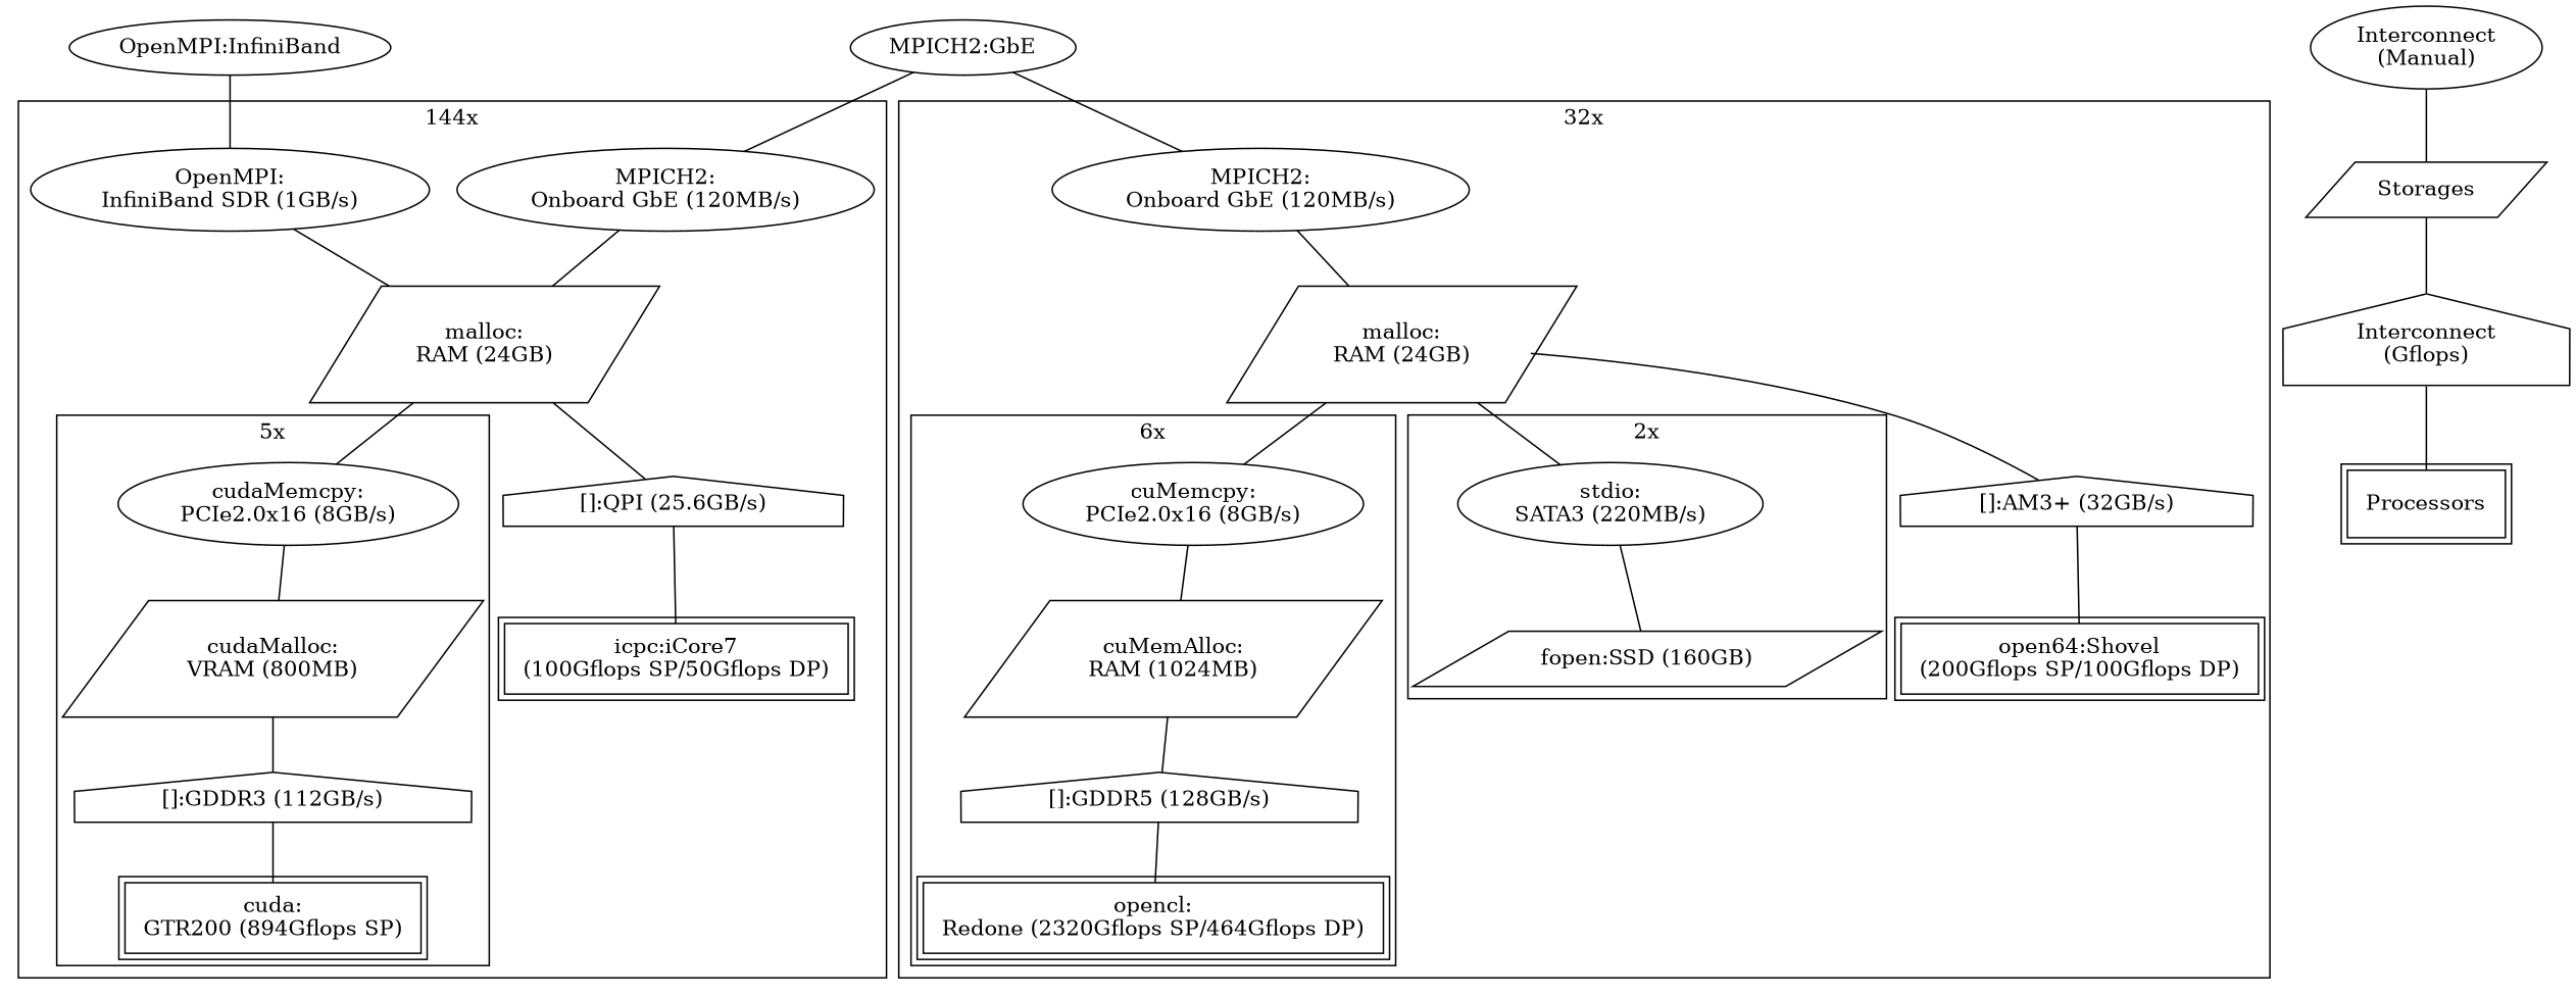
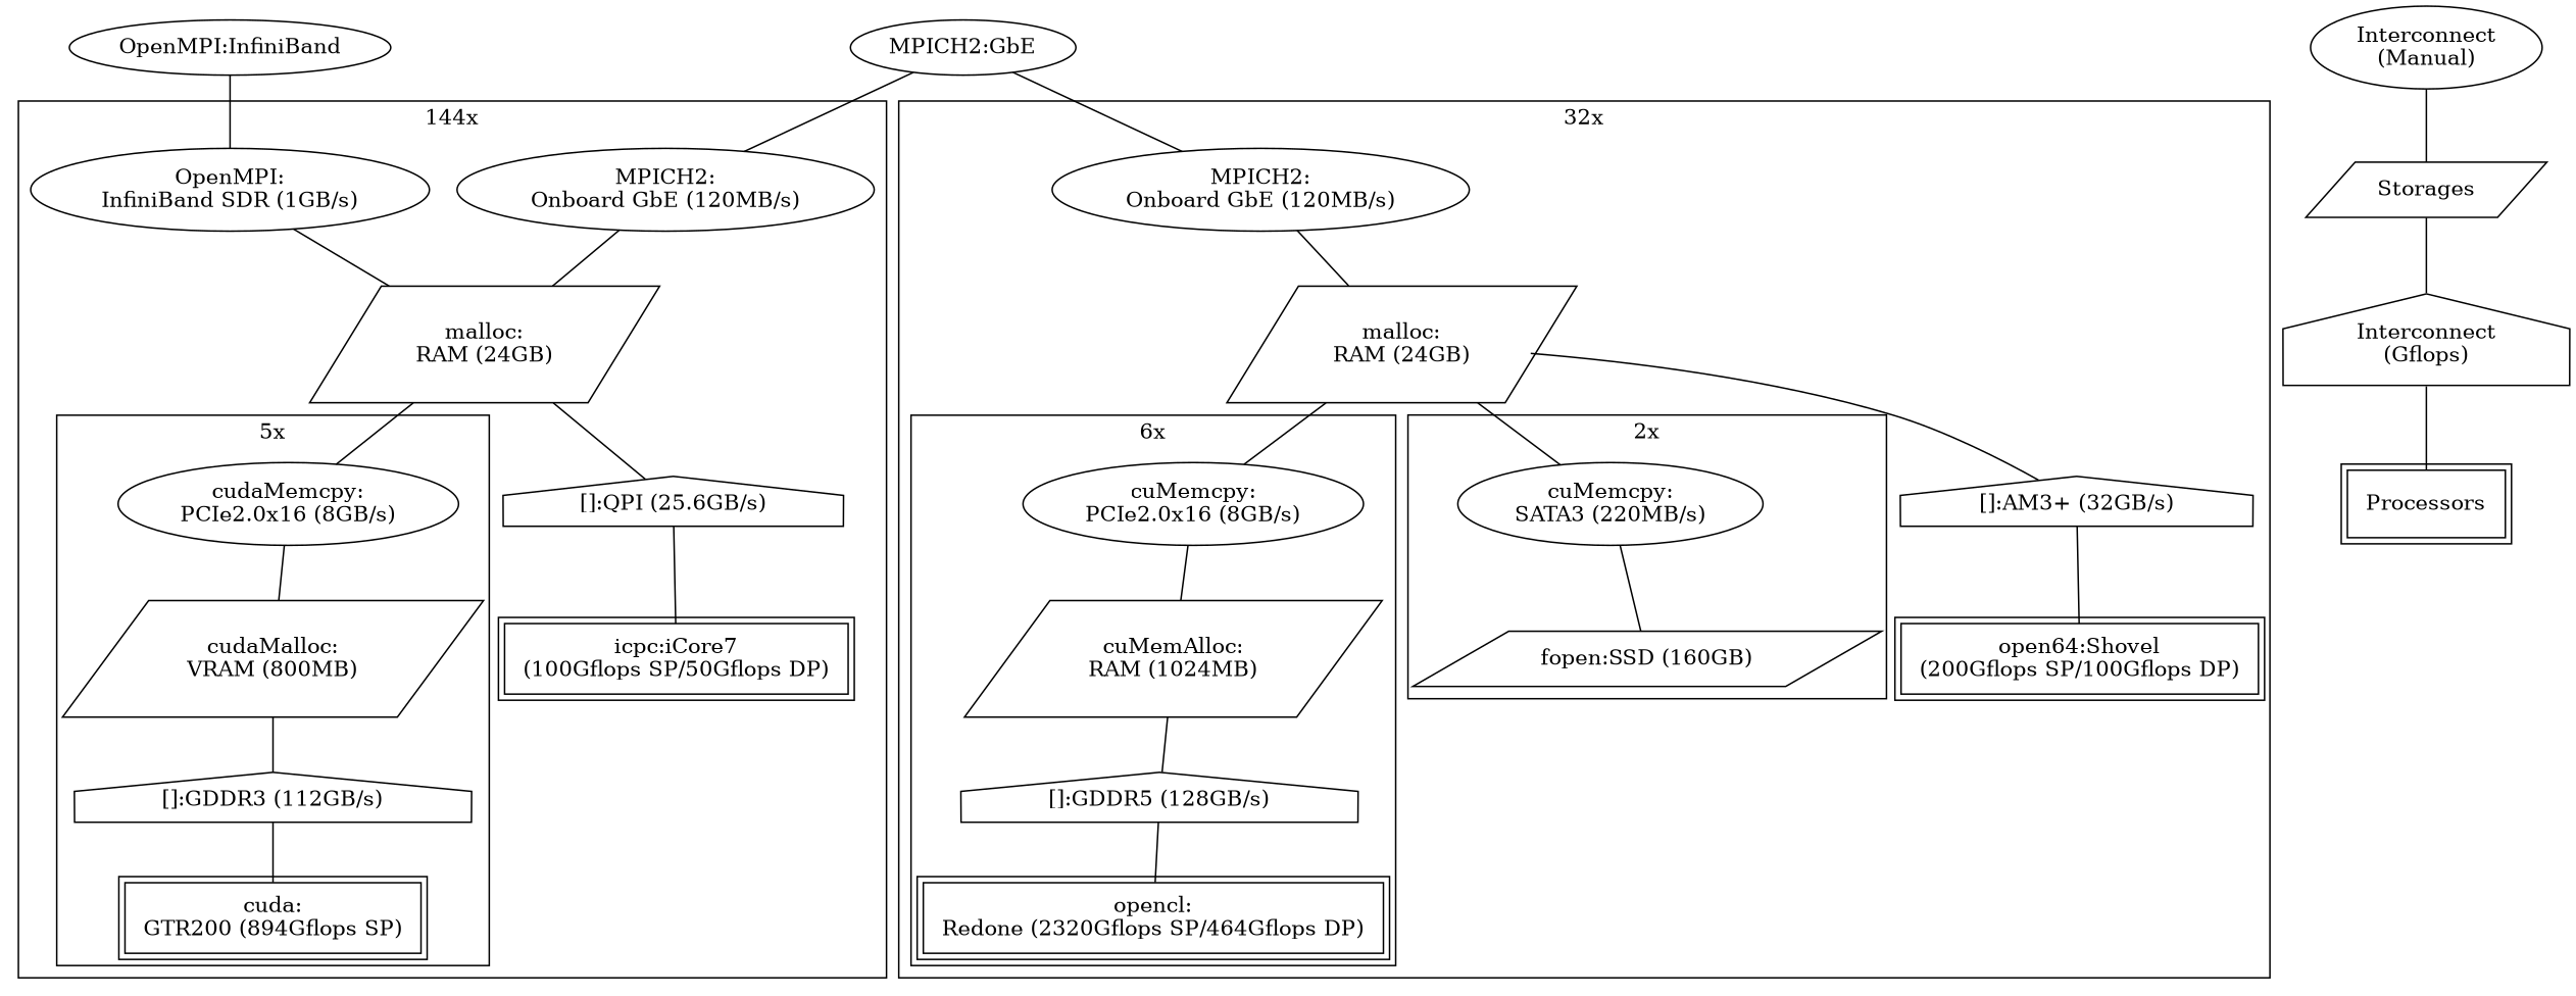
  graph {
    n1 [label="cudaMemcpy:\nPCIe2.0x16 (8GB/s)"]
    n2 [label="cudaMalloc:\nVRAM (800MB)" shape=parallelogram]
    n3 [label="[]:GDDR3 (112GB/s)" shape=house]
    n4 [label="cuda:\nGTR200 (894Gflops SP)" peripheries=2 shape=box]
    n5 [label="OpenMPI:\nInfiniBand SDR (1GB/s)"]
    n6 [label="malloc:\nRAM (24GB)" shape=parallelogram]
    n7 [label="MPICH2:\nOnboard GbE (120MB/s)"]
    n8 [label="[]:QPI (25.6GB/s)" shape=house]
    n9 [label="icpc:iCore7\n(100Gflops SP/50Gflops DP)" peripheries=2 shape=box]
    n10 [label="cuMemcpy:\nPCIe2.0x16 (8GB/s)"]
    n11 [label="cuMemAlloc:\nRAM (1024MB)" shape=parallelogram]
    n12 [label="[]:GDDR5 (128GB/s)" shape=house]
    n13 [label="opencl:\nRedone (2320Gflops SP/464Gflops DP)" peripheries=2 shape=box]
-   n14 [label="stdio:\nSATA3 (220MB/s)"]
+   n14 [label="cuMemcpy:\nSATA3 (220MB/s)"]
    n15 [label="fopen:SSD (160GB)" shape=parallelogram]
    n16 [label="MPICH2:\nOnboard GbE (120MB/s)"]
    n17 [label="malloc:\nRAM (24GB)" shape=parallelogram]
    n18 [label="[]:AM3+ (32GB/s)" shape=house]
    n19 [label="open64:Shovel\n(200Gflops SP/100Gflops DP)" peripheries=2 shape=box]
    n20 [label="Interconnect\n(Manual)"]
    Storages [shape=parallelogram]
    n22 [label="Interconnect\n(Gflops)" shape=house]
    Processors [peripheries=2 shape=box]
    n24 [label="OpenMPI:InfiniBand"]
    n25 [label="MPICH2:GbE"]
    subgraph cluster_1 {
      label="144x"
      n5
      n6
      n7
      n8
      n9
      subgraph cluster_2 {
        label="5x"
        n1
        n2
        n3
        n4
      }
    }
    subgraph cluster_3 {
      label="32x"
      n16
      n17
      n18
      n19
      subgraph cluster_4 {
        label="6x"
        n10
        n11
        n12
        n13
      }
      subgraph cluster_5 {
        label="2x"
        n14
        n15
      }
    }
    n1 -- n2
    n2 -- n3
    n3 -- n4
    n5 -- n6
    n6 -- n1
    n6 -- n8
    n7 -- n6
    n8 -- n9
    n10 -- n11
    n11 -- n12
    n12 -- n13
    n14 -- n15
    n16 -- n17
    n17 -- n10
    n17 -- n14
    n17 -- n18
    n18 -- n19
    n20 -- Storages
    Storages -- n22
    n22 -- Processors
    n24 -- n5
    n25 -- n7
    n25 -- n16
  }
